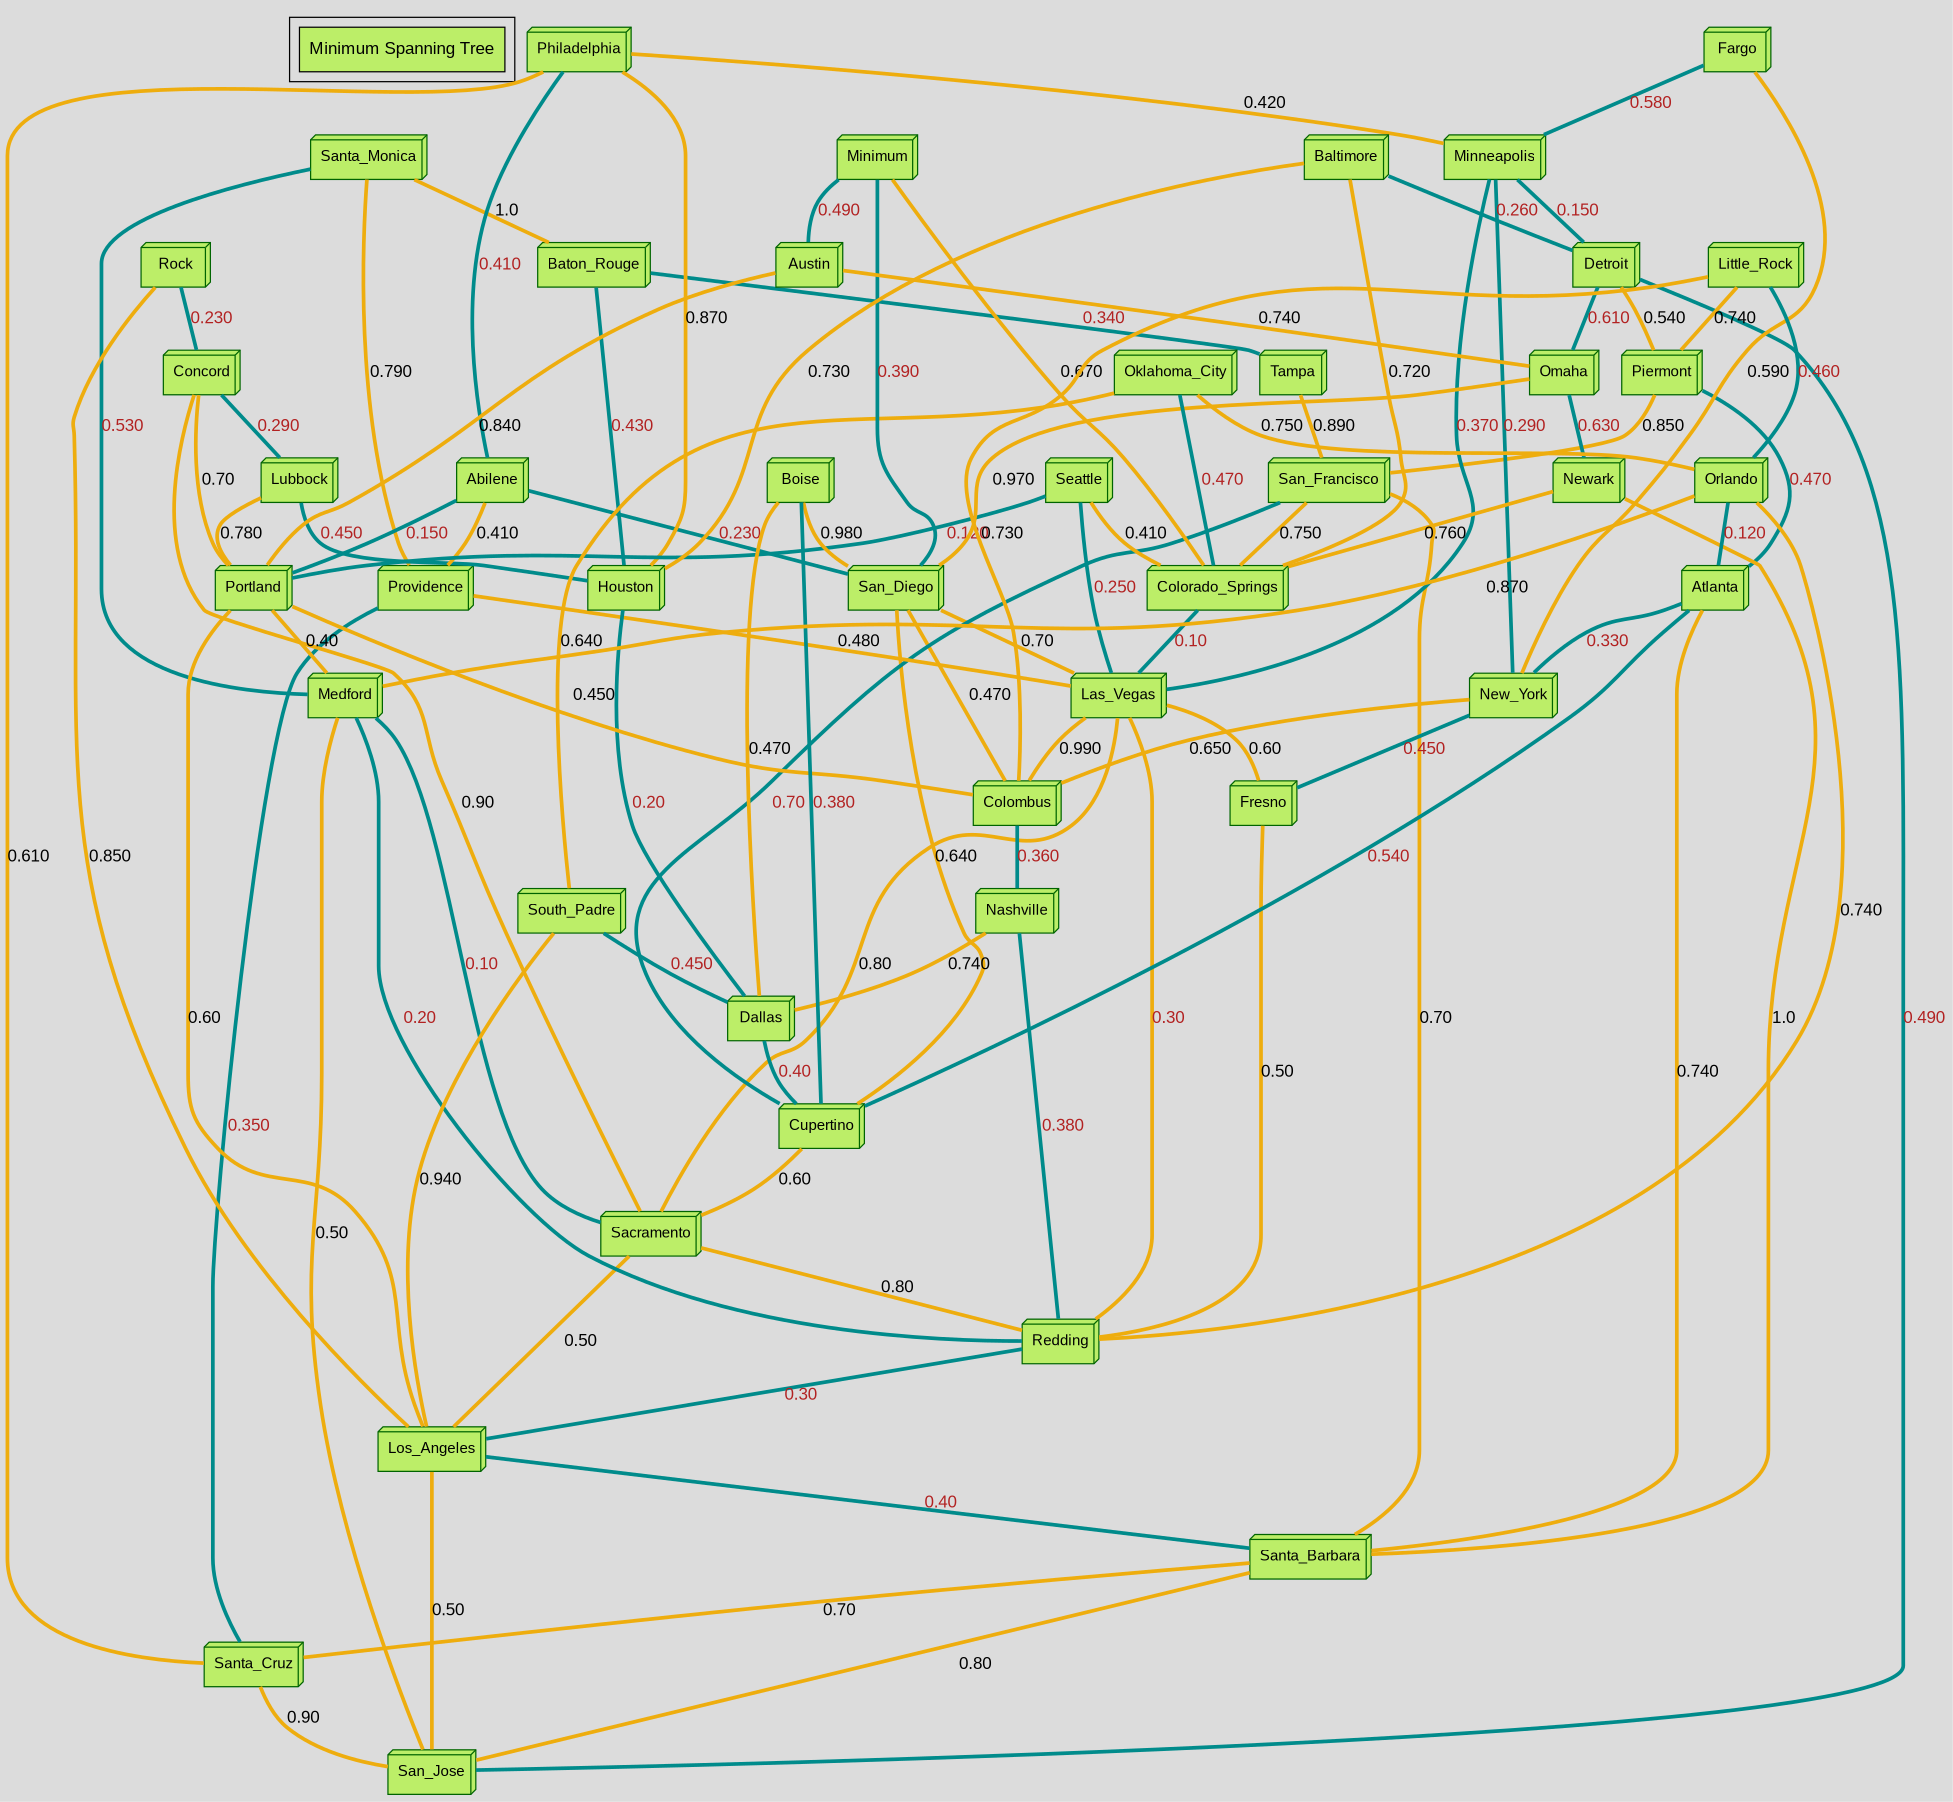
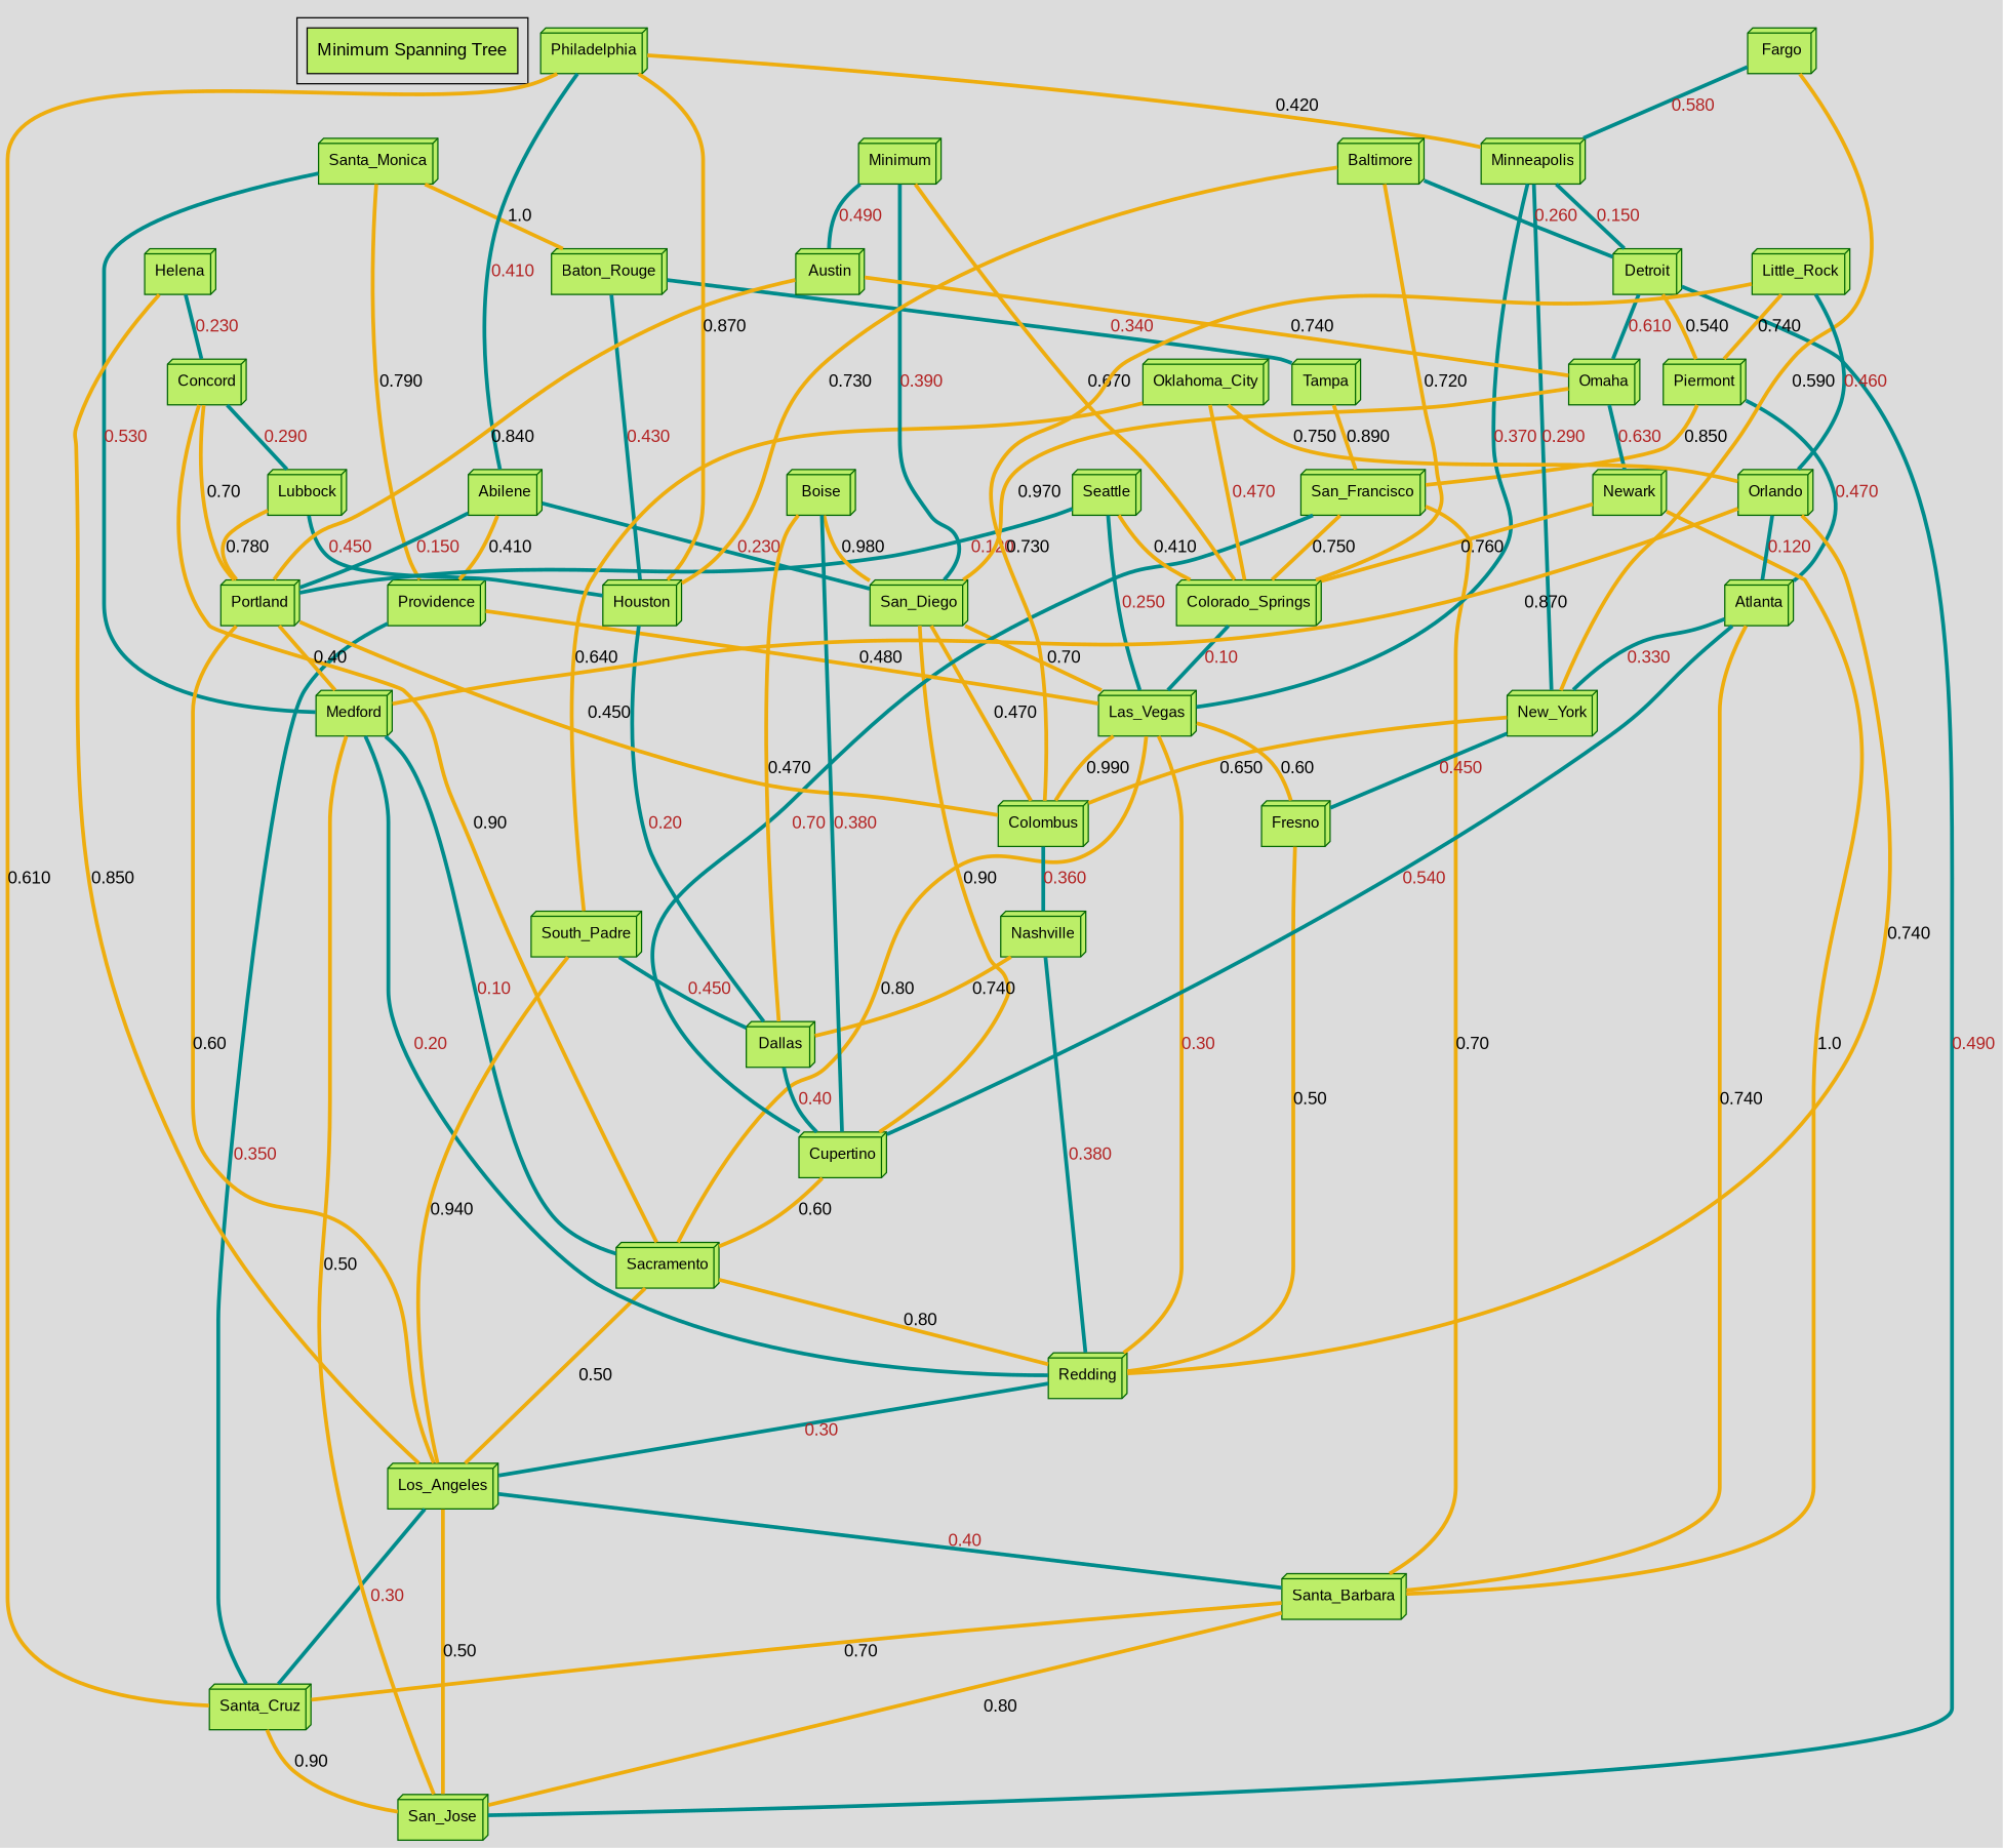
  strict graph {
    bgcolor=gainsboro
    fontname="DejaVu Sans,Arial,sans-serif"
    node [fillcolor=darkolivegreen2 fontname="Impact,Arial,sans-serif" fontsize=12 shape=box3d style=filled color=darkgreen]
    edge [color=darkgoldenrod2 fontname="Comic Sans,Arial,sans-serif" penwidth=3 weight=60]
    n1 [fontsize=14 label="Minimum Spanning Tree" shape=box color=""]
    n2 [label=San_Diego]
    n3 [label=Las_Vegas]
    n4 [label=Cupertino]
    n5 [label=Sacramento]
    n6 [label=Fresno]
    n7 [label=Redding]
    n8 [label=Colombus]
    n9 [label=Los_Angeles]
    n10 [label=Nashville]
    n11 [label=San_Francisco]
    n12 [label=Santa_Barbara]
    n13 [label=Colorado_Springs]
    n14 [label=San_Jose]
    n15 [label=Santa_Cruz]
    n16 [label=Medford]
    n17 [label=Santa_Monica]
    n18 [label=Providence]
    n19 [label=Baton_Rouge]
    n20 [label=Houston]
    n21 [label=Tampa]
    n22 [label=Dallas]
    n23 [label=Concord]
    n24 [label=Portland]
    n25 [label=Lubbock]
    n26 [label=Atlanta]
    n27 [label=New_York]
-   n28 [label=Rock]
+   n28 [label=Helena]
    n29 [label=Piermont]
    n30 [label=Abilene]
    n31 [label=Philadelphia]
    n32 [label=Minneapolis]
    n33 [label=Detroit]
    n34 [label=Seattle]
    n35 [label=Newark]
    n36 [label=Boise]
    n37 [label=Omaha]
    n38 [label=Orlando]
    n39 [label=Oklahoma_City]
    n40 [label=South_Padre]
    n41 [label=Fargo]
    n42 [label=Minimum]
    n43 [label=Austin]
    n44 [label=Little_Rock]
    n45 [label=Baltimore]
    subgraph cluster_1 {
      n1
    }
    n2 -- n3 [label=0.70]
-   n2 -- n4 [label=0.640]
+   n2 -- n4 [label=0.90]
    n3 -- n5 [label=0.80]
    n3 -- n6 [label=0.60]
    n3 -- n7 [fontcolor=firebrick label=0.30]
    n3 -- n8 [label=0.990]
    n4 -- n5 [label=0.60]
    n5 -- n7 [label=0.80]
    n6 -- n7 [label=0.50]
    n7 -- n9 [color=darkcyan fontcolor=firebrick label=0.30]
    n8 -- n2 [label=0.470]
    n8 -- n10 [color=darkcyan fontcolor=firebrick label=0.360]
    n9 -- n5 [label=0.50]
    n9 -- n12 [color=darkcyan fontcolor=firebrick label=0.40]
    n9 -- n14 [label=0.50]
+   n9 -- n15 [color=darkcyan fontcolor=firebrick label=0.30]
    n10 -- n7 [color=darkcyan fontcolor=firebrick label=0.380]
    n10 -- n22 [label=0.740]
    n11 -- n4 [color=darkcyan fontcolor=firebrick label=0.70]
    n11 -- n12 [label=0.70]
    n11 -- n13 [label=0.750]
    n12 -- n14 [label=0.80]
    n12 -- n15 [label=0.70]
    n13 -- n3 [color=darkcyan fontcolor=firebrick label=0.10]
    n15 -- n14 [label=0.90]
    n16 -- n5 [color=darkcyan fontcolor=firebrick label=0.10]
    n16 -- n7 [color=darkcyan fontcolor=firebrick label=0.20]
    n16 -- n14 [label=0.50]
    n17 -- n16 [color=darkcyan fontcolor=firebrick label=0.530]
    n17 -- n18 [label=0.790]
    n17 -- n19 [label=1.0]
    n18 -- n3 [label=0.480]
    n18 -- n15 [color=darkcyan fontcolor=firebrick label=0.350]
    n19 -- n20 [color=darkcyan fontcolor=firebrick label=0.430]
    n19 -- n21 [color=darkcyan fontcolor=firebrick label=0.340]
    n20 -- n22 [color=darkcyan fontcolor=firebrick label=0.20]
    n21 -- n11 [label=0.890]
    n22 -- n4 [color=darkcyan fontcolor=firebrick label=0.40]
    n23 -- n5 [label=0.90]
    n23 -- n24 [label=0.70]
    n23 -- n25 [color=darkcyan fontcolor=firebrick label=0.290]
    n24 -- n8 [label=0.450]
    n24 -- n9 [label=0.60]
    n24 -- n16 [label=0.40]
    n25 -- n20 [color=darkcyan fontcolor=firebrick label=0.450]
    n25 -- n24 [label=0.780]
    n26 -- n4 [color=darkcyan fontcolor=firebrick label=0.540]
    n26 -- n12 [label=0.740]
    n26 -- n27 [color=darkcyan fontcolor=firebrick label=0.330]
    n27 -- n6 [color=darkcyan fontcolor=firebrick label=0.450]
    n27 -- n8 [label=0.650]
    n28 -- n9 [label=0.850]
    n28 -- n23 [color=darkcyan fontcolor=firebrick label=0.230]
    n29 -- n11 [label=0.850]
    n29 -- n26 [color=darkcyan fontcolor=firebrick label=0.470]
    n30 -- n2 [color=darkcyan fontcolor=firebrick label=0.230]
    n30 -- n18 [label=0.410]
    n30 -- n24 [color=darkcyan fontcolor=firebrick label=0.150]
    n31 -- n15 [label=0.610]
    n31 -- n20 [label=0.870]
    n31 -- n30 [color=darkcyan fontcolor=firebrick label=0.410]
    n31 -- n32 [label=0.420]
    n32 -- n3 [color=darkcyan fontcolor=firebrick label=0.370]
    n32 -- n27 [color=darkcyan fontcolor=firebrick label=0.290]
    n32 -- n33 [color=darkcyan fontcolor=firebrick label=0.150]
    n33 -- n14 [color=darkcyan fontcolor=firebrick label=0.490]
    n33 -- n29 [label=0.540]
    n33 -- n37 [color=darkcyan fontcolor=firebrick label=0.610]
    n34 -- n3 [color=darkcyan fontcolor=firebrick label=0.250]
    n34 -- n13 [label=0.410]
    n34 -- n24 [color=darkcyan fontcolor=firebrick label=0.120]
    n35 -- n12 [label=1.0]
    n35 -- n13 [label=0.760]
    n36 -- n2 [label=0.980]
    n36 -- n4 [color=darkcyan fontcolor=firebrick label=0.380]
    n36 -- n22 [label=0.470]
    n37 -- n2 [label=0.970]
    n37 -- n35 [color=darkcyan fontcolor=firebrick label=0.630]
    n38 -- n7 [label=0.740]
    n38 -- n16 [label=0.870]
    n38 -- n26 [color=darkcyan fontcolor=firebrick label=0.120]
-   n39 -- n13 [color=darkcyan fontcolor=firebrick label=0.470]
+   n39 -- n13 [fontcolor=firebrick label=0.470]
    n39 -- n38 [label=0.750]
    n39 -- n40 [label=0.640]
    n40 -- n9 [label=0.940]
    n40 -- n22 [color=darkcyan fontcolor=firebrick label=0.450]
    n41 -- n27 [label=0.590]
    n41 -- n32 [color=darkcyan fontcolor=firebrick label=0.580]
    n42 -- n2 [color=darkcyan fontcolor=firebrick label=0.390]
    n42 -- n13 [label=0.670]
    n42 -- n43 [color=darkcyan fontcolor=firebrick label=0.490]
    n43 -- n24 [label=0.840]
    n43 -- n37 [label=0.740]
    n44 -- n8 [label=0.730]
    n44 -- n29 [label=0.740]
    n44 -- n38 [color=darkcyan fontcolor=firebrick label=0.460]
    n45 -- n13 [label=0.720]
    n45 -- n20 [label=0.730]
    n45 -- n33 [color=darkcyan fontcolor=firebrick label=0.260]
  }
